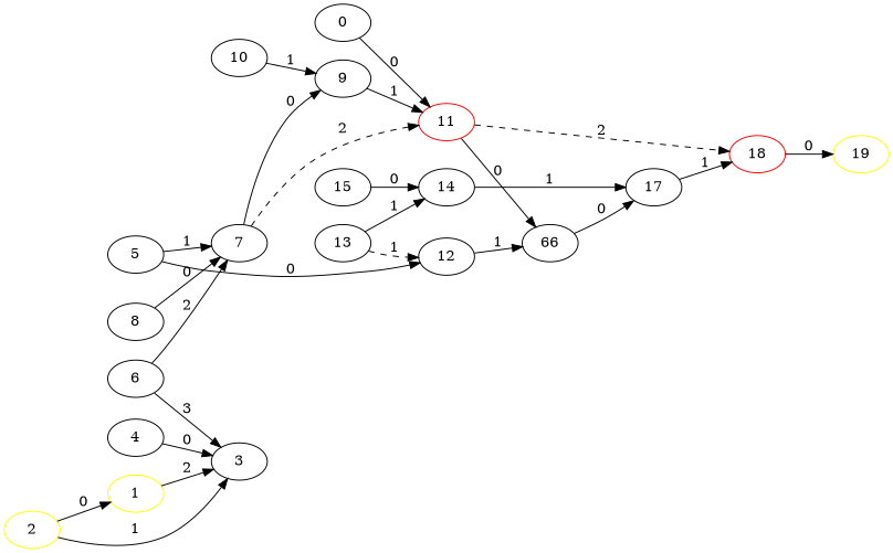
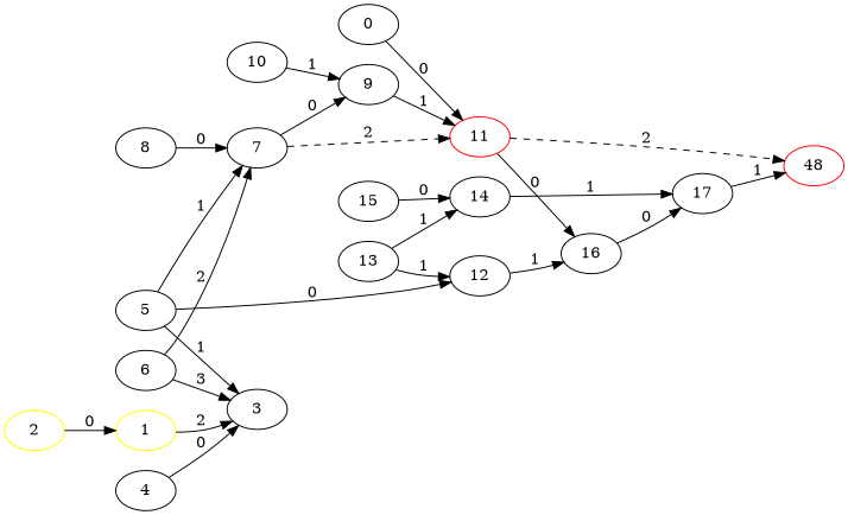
  digraph {
    rankdir=LR
    node [BB=1 SS=0 bw=0 cv=0 nodeT=sym op=NaS symid=-1 symidR=0]
    0 [BB=0 symid=0]
    11 [color=red nodeT=falseRootPhi symid=8]
-   18 [color=red nodeT=falseRootPhi symid=11]
-   16 [op=_sym_build_mul symid=5 label=66]
-   19 [SS=1 color=yellow op=_sym_set_return_expression symid=7]
+   18 [color=red nodeT=falseRootPhi symid=11 label=48]
+   16 [op=_sym_build_mul symid=5]
    1 [SS=1 color=yellow op=_sym_get_parameter_expression symid=1]
    3 [op=_sym_build_write_memory symid=2]
    2 [BB=0 bw=1 color=yellow nodeT=constantInt]
    4 [bw=4 nodeT=runtimeInt]
    5 [BB=0 bw=4 cv=2 nodeT=constantInt]
    7 [op=_sym_build_read_memory symid=3]
    12 [op=_sym_build_integer symid=9]
    9 [op=_sym_build_zext symid=4]
    6 [BB=0 bw=1 cv=1 nodeT=constantInt]
    8 [bw=4 nodeT=runtimeInt]
    10 [BB=0 bw=1 cv=16 nodeT=constantInt]
    17 [op=_sym_build_add symid=6]
    13 [BB=0 bw=1 cv=4 nodeT=constantInt]
    14 [op=_sym_build_integer symid=10]
    15 [bw=4 nodeT=runtimeInt]
    0 -> 11 [label=0]
    11 -> 18 [label=2 style=dashed]
    11 -> 16 [label=0]
-   18 -> 19 [label=0]
    16 -> 17 [label=0]
    1 -> 3 [label=2]
    2 -> 1 [label=0]
    4 -> 3 [label=0]
-   2 -> 3 [label=1]
+   5 -> 3 [label=1]
    5 -> 7 [label=1]
    5 -> 12 [label=0]
    7 -> 11 [label=2 style=dashed]
    7 -> 9 [label=0]
    12 -> 16 [label=1]
    9 -> 11 [label=1]
    6 -> 3 [label=3]
    6 -> 7 [label=2]
    8 -> 7 [label=0]
    10 -> 9 [label=1]
    17 -> 18 [label=1]
-   13 -> 12 [label=1 style=dashed]
+   13 -> 12 [label=1]
    13 -> 14 [label=1]
    14 -> 17 [label=1]
    15 -> 14 [label=0]
  }
